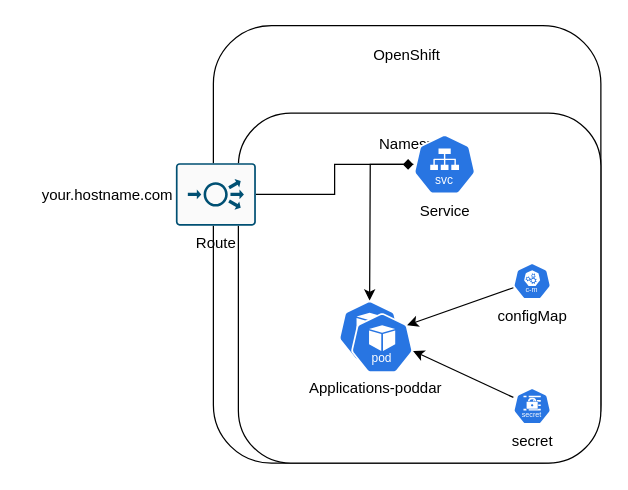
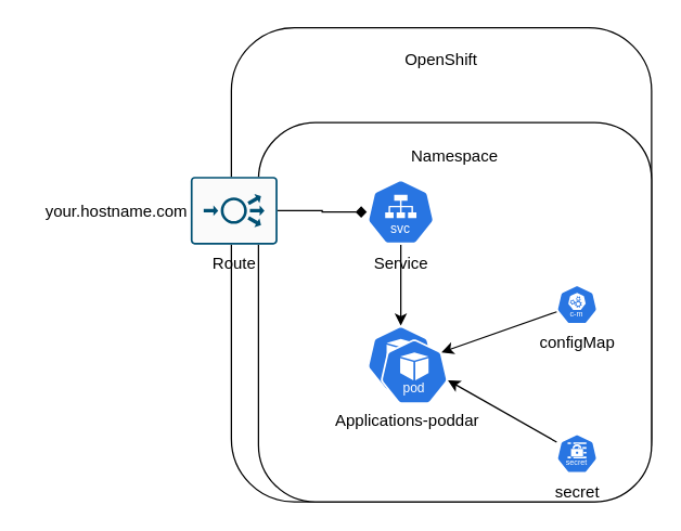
  <mxCell id="0" />
  <mxCell id="1" parent="0" />
  <mxCell id="2" value="OpenShift&lt;div&gt;&lt;br&gt;&lt;/div&gt;&lt;div&gt;&lt;br&gt;&lt;/div&gt;&lt;div&gt;&lt;br&gt;&lt;/div&gt;&lt;div&gt;&lt;br&gt;&lt;/div&gt;&lt;div&gt;&lt;br&gt;&lt;/div&gt;&lt;div&gt;&lt;br&gt;&lt;/div&gt;&lt;div&gt;&lt;br&gt;&lt;/div&gt;&lt;div&gt;&lt;br&gt;&lt;/div&gt;&lt;div&gt;&lt;br&gt;&lt;/div&gt;&lt;div&gt;&lt;br&gt;&lt;/div&gt;&lt;div&gt;&lt;br&gt;&lt;/div&gt;&lt;div&gt;&lt;br&gt;&lt;/div&gt;&lt;div&gt;&lt;br&gt;&lt;/div&gt;&lt;div&gt;&lt;br&gt;&lt;/div&gt;&lt;div&gt;&lt;br&gt;&lt;/div&gt;&lt;div&gt;&lt;br&gt;&lt;/div&gt;&lt;div&gt;&lt;br&gt;&lt;/div&gt;&lt;div&gt;&lt;br&gt;&lt;/div&gt;&lt;div&gt;&lt;br&gt;&lt;/div&gt;&lt;div&gt;&lt;br&gt;&lt;/div&gt;&lt;div&gt;&lt;br&gt;&lt;/div&gt;" style="rounded=1;whiteSpace=wrap;html=1;" vertex="1" parent="1"><mxGeometry x="170" y="20" width="310" height="350" as="geometry" /></mxCell>
  <mxCell id="3" value="Namespace&lt;div&gt;&lt;br&gt;&lt;/div&gt;&lt;div&gt;&lt;br&gt;&lt;/div&gt;&lt;div&gt;&lt;br&gt;&lt;/div&gt;&lt;div&gt;&lt;br&gt;&lt;/div&gt;&lt;div&gt;&lt;br&gt;&lt;/div&gt;&lt;div&gt;&lt;br&gt;&lt;/div&gt;&lt;div&gt;&lt;br&gt;&lt;/div&gt;&lt;div&gt;&lt;br&gt;&lt;/div&gt;&lt;div&gt;&lt;br&gt;&lt;/div&gt;&lt;div&gt;&lt;br&gt;&lt;/div&gt;&lt;div&gt;&lt;br&gt;&lt;/div&gt;&lt;div&gt;&lt;br&gt;&lt;/div&gt;&lt;div&gt;&lt;br&gt;&lt;/div&gt;&lt;div&gt;&lt;br&gt;&lt;/div&gt;&lt;div&gt;&lt;br&gt;&lt;/div&gt;&lt;div&gt;&lt;br&gt;&lt;/div&gt;" style="rounded=1;whiteSpace=wrap;html=1;" vertex="1" parent="1"><mxGeometry x="190" y="90" width="290" height="280" as="geometry" /></mxCell>
  <mxCell id="4" style="edgeStyle=orthogonalEdgeStyle;rounded=0;orthogonalLoop=1;jettySize=auto;html=1;endArrow=diamond;" edge="1" parent="1" source="5" target="7"><mxGeometry relative="1" as="geometry" /></mxCell>
  <mxCell id="5" value="Route" style="sketch=0;points=[[0.015,0.015,0],[0.985,0.015,0],[0.985,0.985,0],[0.015,0.985,0],[0.25,0,0],[0.5,0,0],[0.75,0,0],[1,0.25,0],[1,0.5,0],[1,0.75,0],[0.75,1,0],[0.5,1,0],[0.25,1,0],[0,0.75,0],[0,0.5,0],[0,0.25,0]];verticalLabelPosition=bottom;html=1;verticalAlign=top;aspect=fixed;align=center;pointerEvents=1;shape=mxgraph.cisco19.rect;prIcon=load_balancer;fillColor=#FAFAFA;strokeColor=#005073;" vertex="1" parent="1"><mxGeometry x="140" y="130" width="64" height="50" as="geometry" /></mxCell>
  <mxCell id="6" style="edgeStyle=orthogonalEdgeStyle;rounded=0;orthogonalLoop=1;jettySize=auto;html=1;" edge="1" parent="1" source="7"><mxGeometry relative="1" as="geometry"><mxPoint x="295" y="240" as="targetPoint" /></mxGeometry></mxCell>
- <mxCell id="7" value="Service" style="aspect=fixed;sketch=0;html=1;dashed=0;whitespace=wrap;verticalLabelPosition=bottom;verticalAlign=top;fillColor=#2875E2;strokeColor=#ffffff;points=[[0.005,0.63,0],[0.1,0.2,0],[0.9,0.2,0],[0.5,0,0],[0.995,0.63,0],[0.72,0.99,0],[0.5,1,0],[0.28,0.99,0]];shape=mxgraph.kubernetes.icon2;kubernetesLabel=1;prIcon=svc" vertex="1" parent="1"><mxGeometry x="330" y="107" width="50" height="48" as="geometry" /></mxCell>
+ <mxCell id="7" value="Service" style="aspect=fixed;sketch=0;html=1;dashed=0;whitespace=wrap;verticalLabelPosition=bottom;verticalAlign=top;fillColor=#2875E2;strokeColor=#ffffff;points=[[0.005,0.63,0],[0.1,0.2,0],[0.9,0.2,0],[0.5,0,0],[0.995,0.63,0],[0.72,0.99,0],[0.5,1,0],[0.28,0.99,0]];shape=mxgraph.kubernetes.icon2;kubernetesLabel=1;prIcon=svc" vertex="1" parent="1"><mxGeometry x="270" y="132" width="50" height="48" as="geometry" /></mxCell>
  <mxCell id="8" value="&#10;&#10;&#10;&#10;Applications-poddar" style="group" vertex="1" connectable="0" parent="1"><mxGeometry x="270" y="240" width="60" height="58" as="geometry" /></mxCell>
  <mxCell id="9" value="" style="aspect=fixed;sketch=0;html=1;dashed=0;whitespace=wrap;verticalLabelPosition=bottom;verticalAlign=top;fillColor=#2875E2;strokeColor=#ffffff;points=[[0.005,0.63,0],[0.1,0.2,0],[0.9,0.2,0],[0.5,0,0],[0.995,0.63,0],[0.72,0.99,0],[0.5,1,0],[0.28,0.99,0]];shape=mxgraph.kubernetes.icon2;kubernetesLabel=1;prIcon=pod" vertex="1" parent="8"><mxGeometry width="50" height="48" as="geometry" /></mxCell>
  <mxCell id="10" value="" style="aspect=fixed;sketch=0;html=1;dashed=0;whitespace=wrap;verticalLabelPosition=bottom;verticalAlign=top;fillColor=#2875E2;strokeColor=#ffffff;points=[[0.005,0.63,0],[0.1,0.2,0],[0.9,0.2,0],[0.5,0,0],[0.995,0.63,0],[0.72,0.99,0],[0.5,1,0],[0.28,0.99,0]];shape=mxgraph.kubernetes.icon2;kubernetesLabel=1;prIcon=pod" vertex="1" parent="8"><mxGeometry x="10" y="10" width="50" height="48" as="geometry" /></mxCell>
  <mxCell id="11" value="configMap" style="aspect=fixed;sketch=0;html=1;dashed=0;whitespace=wrap;verticalLabelPosition=bottom;verticalAlign=top;fillColor=#2875E2;strokeColor=#ffffff;points=[[0.005,0.63,0],[0.1,0.2,0],[0.9,0.2,0],[0.5,0,0],[0.995,0.63,0],[0.72,0.99,0],[0.5,1,0],[0.28,0.99,0]];shape=mxgraph.kubernetes.icon2;kubernetesLabel=1;prIcon=c_m" vertex="1" parent="1"><mxGeometry x="410" y="210" width="30" height="28.8" as="geometry" /></mxCell>
  <mxCell id="12" style="rounded=0;orthogonalLoop=1;jettySize=auto;html=1;entryX=0.9;entryY=0.2;entryDx=0;entryDy=0;entryPerimeter=0;" edge="1" parent="1" source="11" target="10"><mxGeometry relative="1" as="geometry" /></mxCell>
- <mxCell id="13" value="secret" style="aspect=fixed;sketch=0;html=1;dashed=0;whitespace=wrap;verticalLabelPosition=bottom;verticalAlign=top;fillColor=#2875E2;strokeColor=#ffffff;points=[[0.005,0.63,0],[0.1,0.2,0],[0.9,0.2,0],[0.5,0,0],[0.995,0.63,0],[0.72,0.99,0],[0.5,1,0],[0.28,0.99,0]];shape=mxgraph.kubernetes.icon2;kubernetesLabel=1;prIcon=secret" vertex="1" parent="1"><mxGeometry x="410" y="310" width="30" height="28.8" as="geometry" /></mxCell>
+ <mxCell id="13" value="secret" style="aspect=fixed;sketch=0;html=1;dashed=0;whitespace=wrap;verticalLabelPosition=bottom;verticalAlign=top;fillColor=#2875E2;strokeColor=#ffffff;points=[[0.005,0.63,0],[0.1,0.2,0],[0.9,0.2,0],[0.5,0,0],[0.995,0.63,0],[0.72,0.99,0],[0.5,1,0],[0.28,0.99,0]];shape=mxgraph.kubernetes.icon2;kubernetesLabel=1;prIcon=secret" vertex="1" parent="1"><mxGeometry x="410" y="320" width="30" height="28.8" as="geometry" /></mxCell>
  <mxCell id="14" style="rounded=0;orthogonalLoop=1;jettySize=auto;html=1;entryX=0.995;entryY=0.63;entryDx=0;entryDy=0;entryPerimeter=0;" edge="1" parent="1" source="13" target="10"><mxGeometry relative="1" as="geometry" /></mxCell>
  <mxCell id="15" value="your.hostname.com" style="text;html=1;align=center;verticalAlign=middle;resizable=0;points=[];autosize=1;strokeColor=none;fillColor=none;" vertex="1" parent="1"><mxGeometry x="20" y="141" width="130" height="30" as="geometry" /></mxCell>
